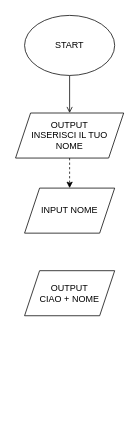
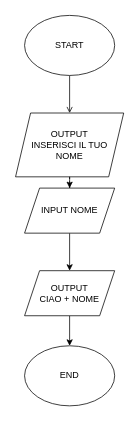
  <mxCell id="0" />
  <mxCell id="1" parent="0" />
  <mxCell id="2" style="edgeStyle=orthogonalEdgeStyle;rounded=0;orthogonalLoop=1;jettySize=auto;html=1;endArrow=open;" edge="1" parent="1" source="3" target="5"><mxGeometry relative="1" as="geometry" /></mxCell>
  <mxCell id="3" value="START" style="ellipse;whiteSpace=wrap;html=1;" vertex="1" parent="1"><mxGeometry x="32" y="20" width="120" height="80" as="geometry" /></mxCell>
  <mxCell id="4" value="" style="edgeStyle=orthogonalEdgeStyle;rounded=0;orthogonalLoop=1;jettySize=auto;html=1;dashed=1;" edge="1" parent="1" source="5" target="7"><mxGeometry relative="1" as="geometry" /></mxCell>
- <mxCell id="5" value="&lt;div&gt;OUTPUT &lt;br&gt;&lt;/div&gt;&lt;div&gt;INSERISCI IL TUO &lt;br&gt;&lt;/div&gt;&lt;div&gt;NOME&lt;br&gt;&lt;/div&gt;" style="shape=parallelogram;perimeter=parallelogramPerimeter;whiteSpace=wrap;html=1;fixedSize=1;" vertex="1" parent="1"><mxGeometry x="20" y="150" width="144" height="60" as="geometry" /></mxCell>
+ <mxCell id="5" value="&lt;div&gt;OUTPUT &lt;br&gt;&lt;/div&gt;&lt;div&gt;INSERISCI IL TUO &lt;br&gt;&lt;/div&gt;&lt;div&gt;NOME&lt;br&gt;&lt;/div&gt;" style="shape=parallelogram;perimeter=parallelogramPerimeter;whiteSpace=wrap;html=1;fixedSize=1;" vertex="1" parent="1"><mxGeometry x="20" y="150" width="144" height="85" as="geometry" /></mxCell>
+ <mxCell id="6" style="edgeStyle=orthogonalEdgeStyle;rounded=0;orthogonalLoop=1;jettySize=auto;html=1;" edge="1" parent="1" source="7" target="9"><mxGeometry relative="1" as="geometry" /></mxCell>
  <mxCell id="7" value="INPUT NOME" style="shape=parallelogram;perimeter=parallelogramPerimeter;whiteSpace=wrap;html=1;fixedSize=1;" vertex="1" parent="1"><mxGeometry x="32" y="250" width="120" height="60" as="geometry" /></mxCell>
+ <mxCell id="8" style="edgeStyle=orthogonalEdgeStyle;rounded=0;orthogonalLoop=1;jettySize=auto;html=1;" edge="1" parent="1" source="9" target="10"><mxGeometry relative="1" as="geometry" /></mxCell>
  <mxCell id="9" value="&lt;div&gt;OUTPUT&lt;/div&gt;&lt;div&gt;CIAO + NOME&lt;br&gt;&lt;/div&gt;" style="shape=parallelogram;perimeter=parallelogramPerimeter;whiteSpace=wrap;html=1;fixedSize=1;" vertex="1" parent="1"><mxGeometry x="32" y="360" width="120" height="60" as="geometry" /></mxCell>
+ <mxCell id="10" value="END" style="ellipse;whiteSpace=wrap;html=1;" vertex="1" parent="1"><mxGeometry x="32" y="460" width="120" height="80" as="geometry" /></mxCell>
